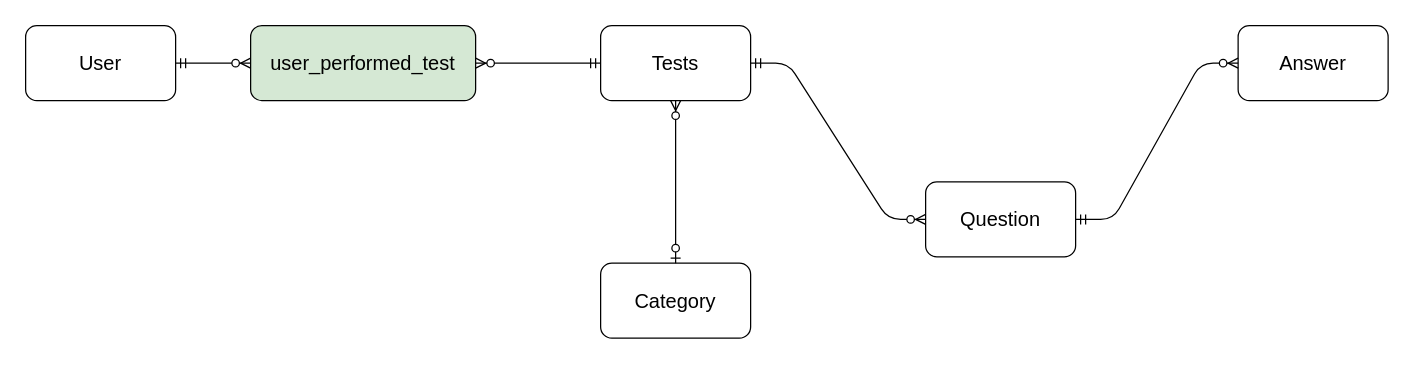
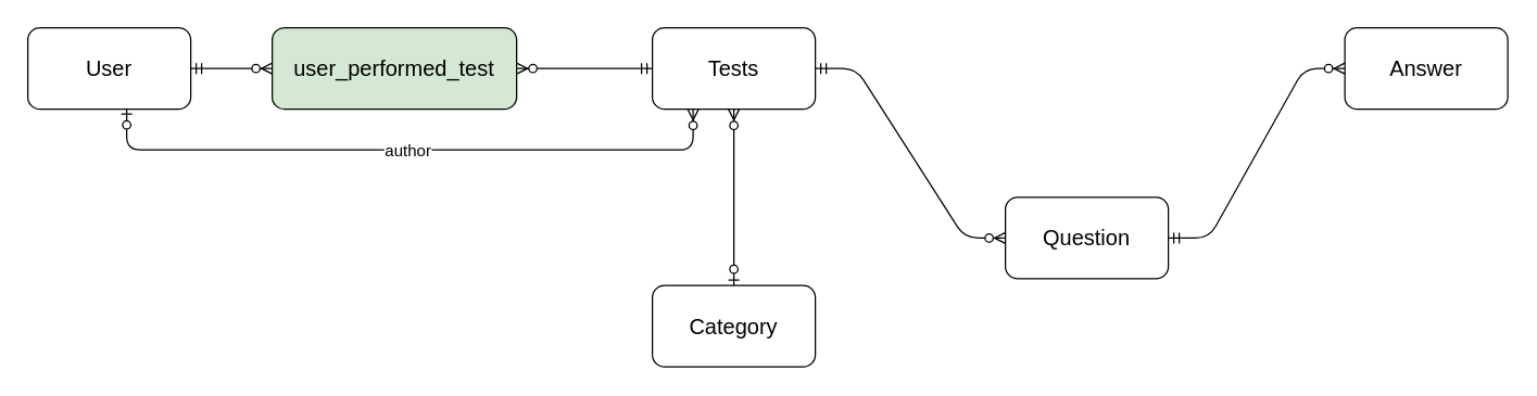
  <mxCell id="0" />
  <mxCell id="1" parent="0" />
  <mxCell id="2" value="User" style="rounded=1;whiteSpace=wrap;html=1;strokeWidth=1;fontSize=16;" vertex="1" parent="1"><mxGeometry x="20" y="20" width="120" height="60" as="geometry" /></mxCell>
  <mxCell id="3" value="Question" style="rounded=1;whiteSpace=wrap;html=1;strokeWidth=1;fontSize=16;" vertex="1" parent="1"><mxGeometry x="740" y="145" width="120" height="60" as="geometry" /></mxCell>
  <mxCell id="4" value="Tests" style="rounded=1;whiteSpace=wrap;html=1;strokeWidth=1;fontSize=16;" vertex="1" parent="1"><mxGeometry x="480" y="20" width="120" height="60" as="geometry" /></mxCell>
  <mxCell id="5" value="Answer" style="rounded=1;whiteSpace=wrap;html=1;strokeWidth=1;fontSize=16;" vertex="1" parent="1"><mxGeometry x="990" y="20" width="120" height="60" as="geometry" /></mxCell>
  <mxCell id="6" value="user_performed_test" style="rounded=1;whiteSpace=wrap;html=1;strokeWidth=1;fontSize=16;fillColor=#d5e8d4;" vertex="1" parent="1"><mxGeometry x="200" y="20" width="180" height="60" as="geometry" /></mxCell>
  <mxCell id="7" value="Category" style="rounded=1;whiteSpace=wrap;html=1;strokeWidth=1;fontSize=16;direction=west;" vertex="1" parent="1"><mxGeometry x="480" y="210" width="120" height="60" as="geometry" /></mxCell>
+ <mxCell id="8" value="" style="edgeStyle=orthogonalEdgeStyle;fontSize=12;html=1;endArrow=ERzeroToMany;startArrow=ERzeroToOne;entryX=0.25;entryY=1;strokeColor=#000000;exitX=0.607;exitY=0.994;exitPerimeter=0;" edge="1" parent="1" source="2" target="4"><mxGeometry width="100" height="100" relative="1" as="geometry"><mxPoint x="93" y="90" as="sourcePoint" /><mxPoint x="320" y="150" as="targetPoint" /><Array as="points"><mxPoint x="93" y="110" /><mxPoint x="510" y="110" /></Array></mxGeometry></mxCell>
+ <mxCell id="9" value="author" style="text;html=1;resizable=0;points=[];align=center;verticalAlign=middle;labelBackgroundColor=#ffffff;" vertex="1" connectable="0" parent="8"><mxGeometry x="-0.163" y="-2" relative="1" as="geometry"><mxPoint x="37.5" y="-2" as="offset" /></mxGeometry></mxCell>
  <mxCell id="10" value="" style="fontSize=12;html=1;endArrow=ERzeroToMany;startArrow=ERzeroToOne;strokeColor=#000000;entryX=0.5;entryY=1;" edge="1" parent="1" target="4"><mxGeometry width="100" height="100" relative="1" as="geometry"><mxPoint x="540" y="210" as="sourcePoint" /><mxPoint x="547" y="82" as="targetPoint" /></mxGeometry></mxCell>
  <mxCell id="11" value="" style="edgeStyle=entityRelationEdgeStyle;fontSize=12;html=1;endArrow=ERzeroToMany;startArrow=ERmandOne;strokeColor=#000000;entryX=0;entryY=0.5;exitX=1;exitY=0.5;" edge="1" parent="1" source="4" target="3"><mxGeometry width="100" height="100" relative="1" as="geometry"><mxPoint x="620" y="220" as="sourcePoint" /><mxPoint x="720" y="120" as="targetPoint" /></mxGeometry></mxCell>
  <mxCell id="12" value="" style="edgeStyle=entityRelationEdgeStyle;fontSize=12;html=1;endArrow=ERzeroToMany;startArrow=ERmandOne;strokeColor=#000000;entryX=0;entryY=0.5;exitX=1;exitY=0.5;" edge="1" parent="1" source="2" target="6"><mxGeometry width="100" height="100" relative="1" as="geometry"><mxPoint x="160" y="230" as="sourcePoint" /><mxPoint x="260" y="130" as="targetPoint" /></mxGeometry></mxCell>
  <mxCell id="13" value="" style="fontSize=12;html=1;endArrow=ERzeroToMany;startArrow=ERmandOne;strokeColor=#000000;entryX=1;entryY=0.5;exitX=0;exitY=0.5;" edge="1" parent="1" source="4" target="6"><mxGeometry width="100" height="100" relative="1" as="geometry"><mxPoint x="340.048" y="150.19" as="sourcePoint" /><mxPoint x="460.048" y="150.19" as="targetPoint" /></mxGeometry></mxCell>
  <mxCell id="14" value="" style="edgeStyle=entityRelationEdgeStyle;fontSize=12;html=1;endArrow=ERzeroToMany;startArrow=ERmandOne;strokeColor=#000000;entryX=0;entryY=0.5;exitX=1;exitY=0.5;" edge="1" parent="1" source="3" target="5"><mxGeometry width="100" height="100" relative="1" as="geometry"><mxPoint x="875" y="160" as="sourcePoint" /><mxPoint x="975" y="60" as="targetPoint" /></mxGeometry></mxCell>
